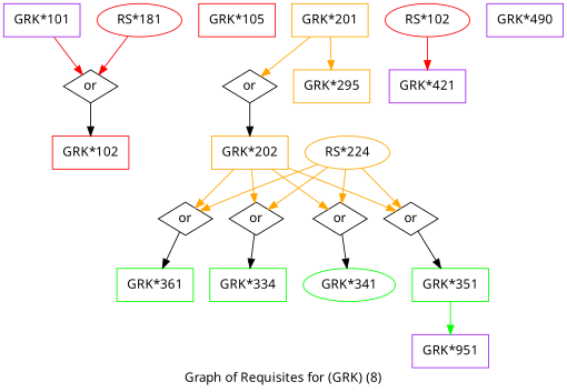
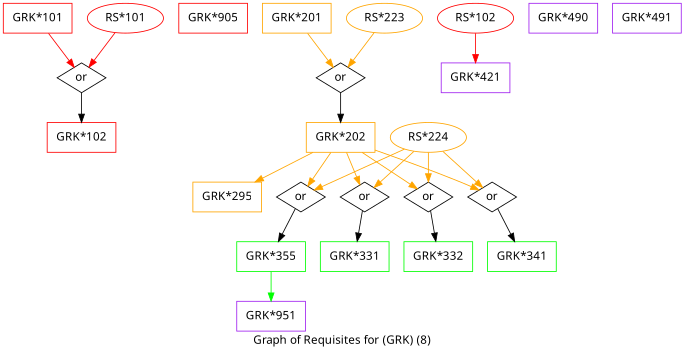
  strict digraph {
    fontname="Noto Sans"
    label="Graph of Requisites for (GRK) (8)"
    node [fontname="Noto Sans" shape=box]
    edge [color=orange fontname="Noto Sans"]
-   "GRK*101" [color=purple height=0.5 width=1.1528]
+   "GRK*101" [color=red height=0.5 width=1.1528]
    n2 [height=0.5 label=or shape=diamond width=0.81703]
    "GRK*102" [color=red height=0.5 width=1.1528]
-   "RS*101" [color=red height=0.5 width=1.2818 label="RS*181" shape=""]
-   "GRK*105" [color=red height=0.5 width=1.1528]
+   "RS*101" [color=red height=0.5 width=1.2818 shape=""]
+   "GRK*105" [color=red height=0.5 width=1.1528 label="GRK*905"]
    "GRK*201" [color=orange height=0.5 width=1.1528]
    n7 [height=0.5 label=or shape=diamond width=0.81703]
    "GRK*202" [color=orange height=0.5 width=1.1528]
    n9 [color=orange height=0.5 label="GRK*295" width=1.1528]
    n10 [height=0.5 label=or shape=diamond width=0.81703]
    n11 [height=0.5 label=or shape=diamond width=0.81703]
    n12 [height=0.5 label=or shape=diamond width=0.81703]
    n13 [height=0.5 label=or shape=diamond width=0.81703]
-   "GRK*331" [color=green height=0.5 width=1.1528 label="GRK*361"]
-   "GRK*332" [color=green height=0.5 width=1.1528 label="GRK*334"]
-   "GRK*341" [color=green height=0.5 shape=ellipse width=1.1528]
-   "GRK*351" [color=green height=0.5 width=1.1528]
+   "GRK*331" [color=green height=0.5 width=1.1528]
+   "GRK*332" [color=green height=0.5 width=1.1528]
+   "GRK*341" [color=green height=0.5 width=1.1528]
+   "GRK*351" [color=green height=0.5 width=1.1528 label="GRK*355"]
    n18 [color=purple height=0.5 label="GRK*951" width=1.1528]
    "RS*102" [color=red height=0.5 width=1.2818 shape=""]
    "GRK*421" [color=purple height=0.5 width=1.1528]
+   "RS*223" [color=orange height=0.5 width=1.2818 shape=""]
    "RS*224" [color=orange height=0.5 width=1.2818 shape=""]
    "GRK*490" [color=purple height=0.5 width=1.1528]
+   "GRK*491" [color=purple height=0.5 width=1.1528]
    "GRK*101" -> n2 [color=red]
    n2 -> "GRK*102" [color=""]
    "RS*101" -> n2 [color=red]
    "GRK*201" -> n7
    n7 -> "GRK*202" [color=""]
-   "GRK*201" -> n9
+   "GRK*202" -> n9
    "GRK*202" -> n10
    "GRK*202" -> n11
    "GRK*202" -> n12
    "GRK*202" -> n13
    n10 -> "GRK*331" [color=""]
    n11 -> "GRK*332" [color=""]
    n12 -> "GRK*341" [color=""]
    n13 -> "GRK*351" [color=""]
    "GRK*351" -> n18 [color=green]
    "RS*102" -> "GRK*421" [color=red]
+   "RS*223" -> n7
    "RS*224" -> n10
    "RS*224" -> n11
    "RS*224" -> n12
    "RS*224" -> n13
  }
